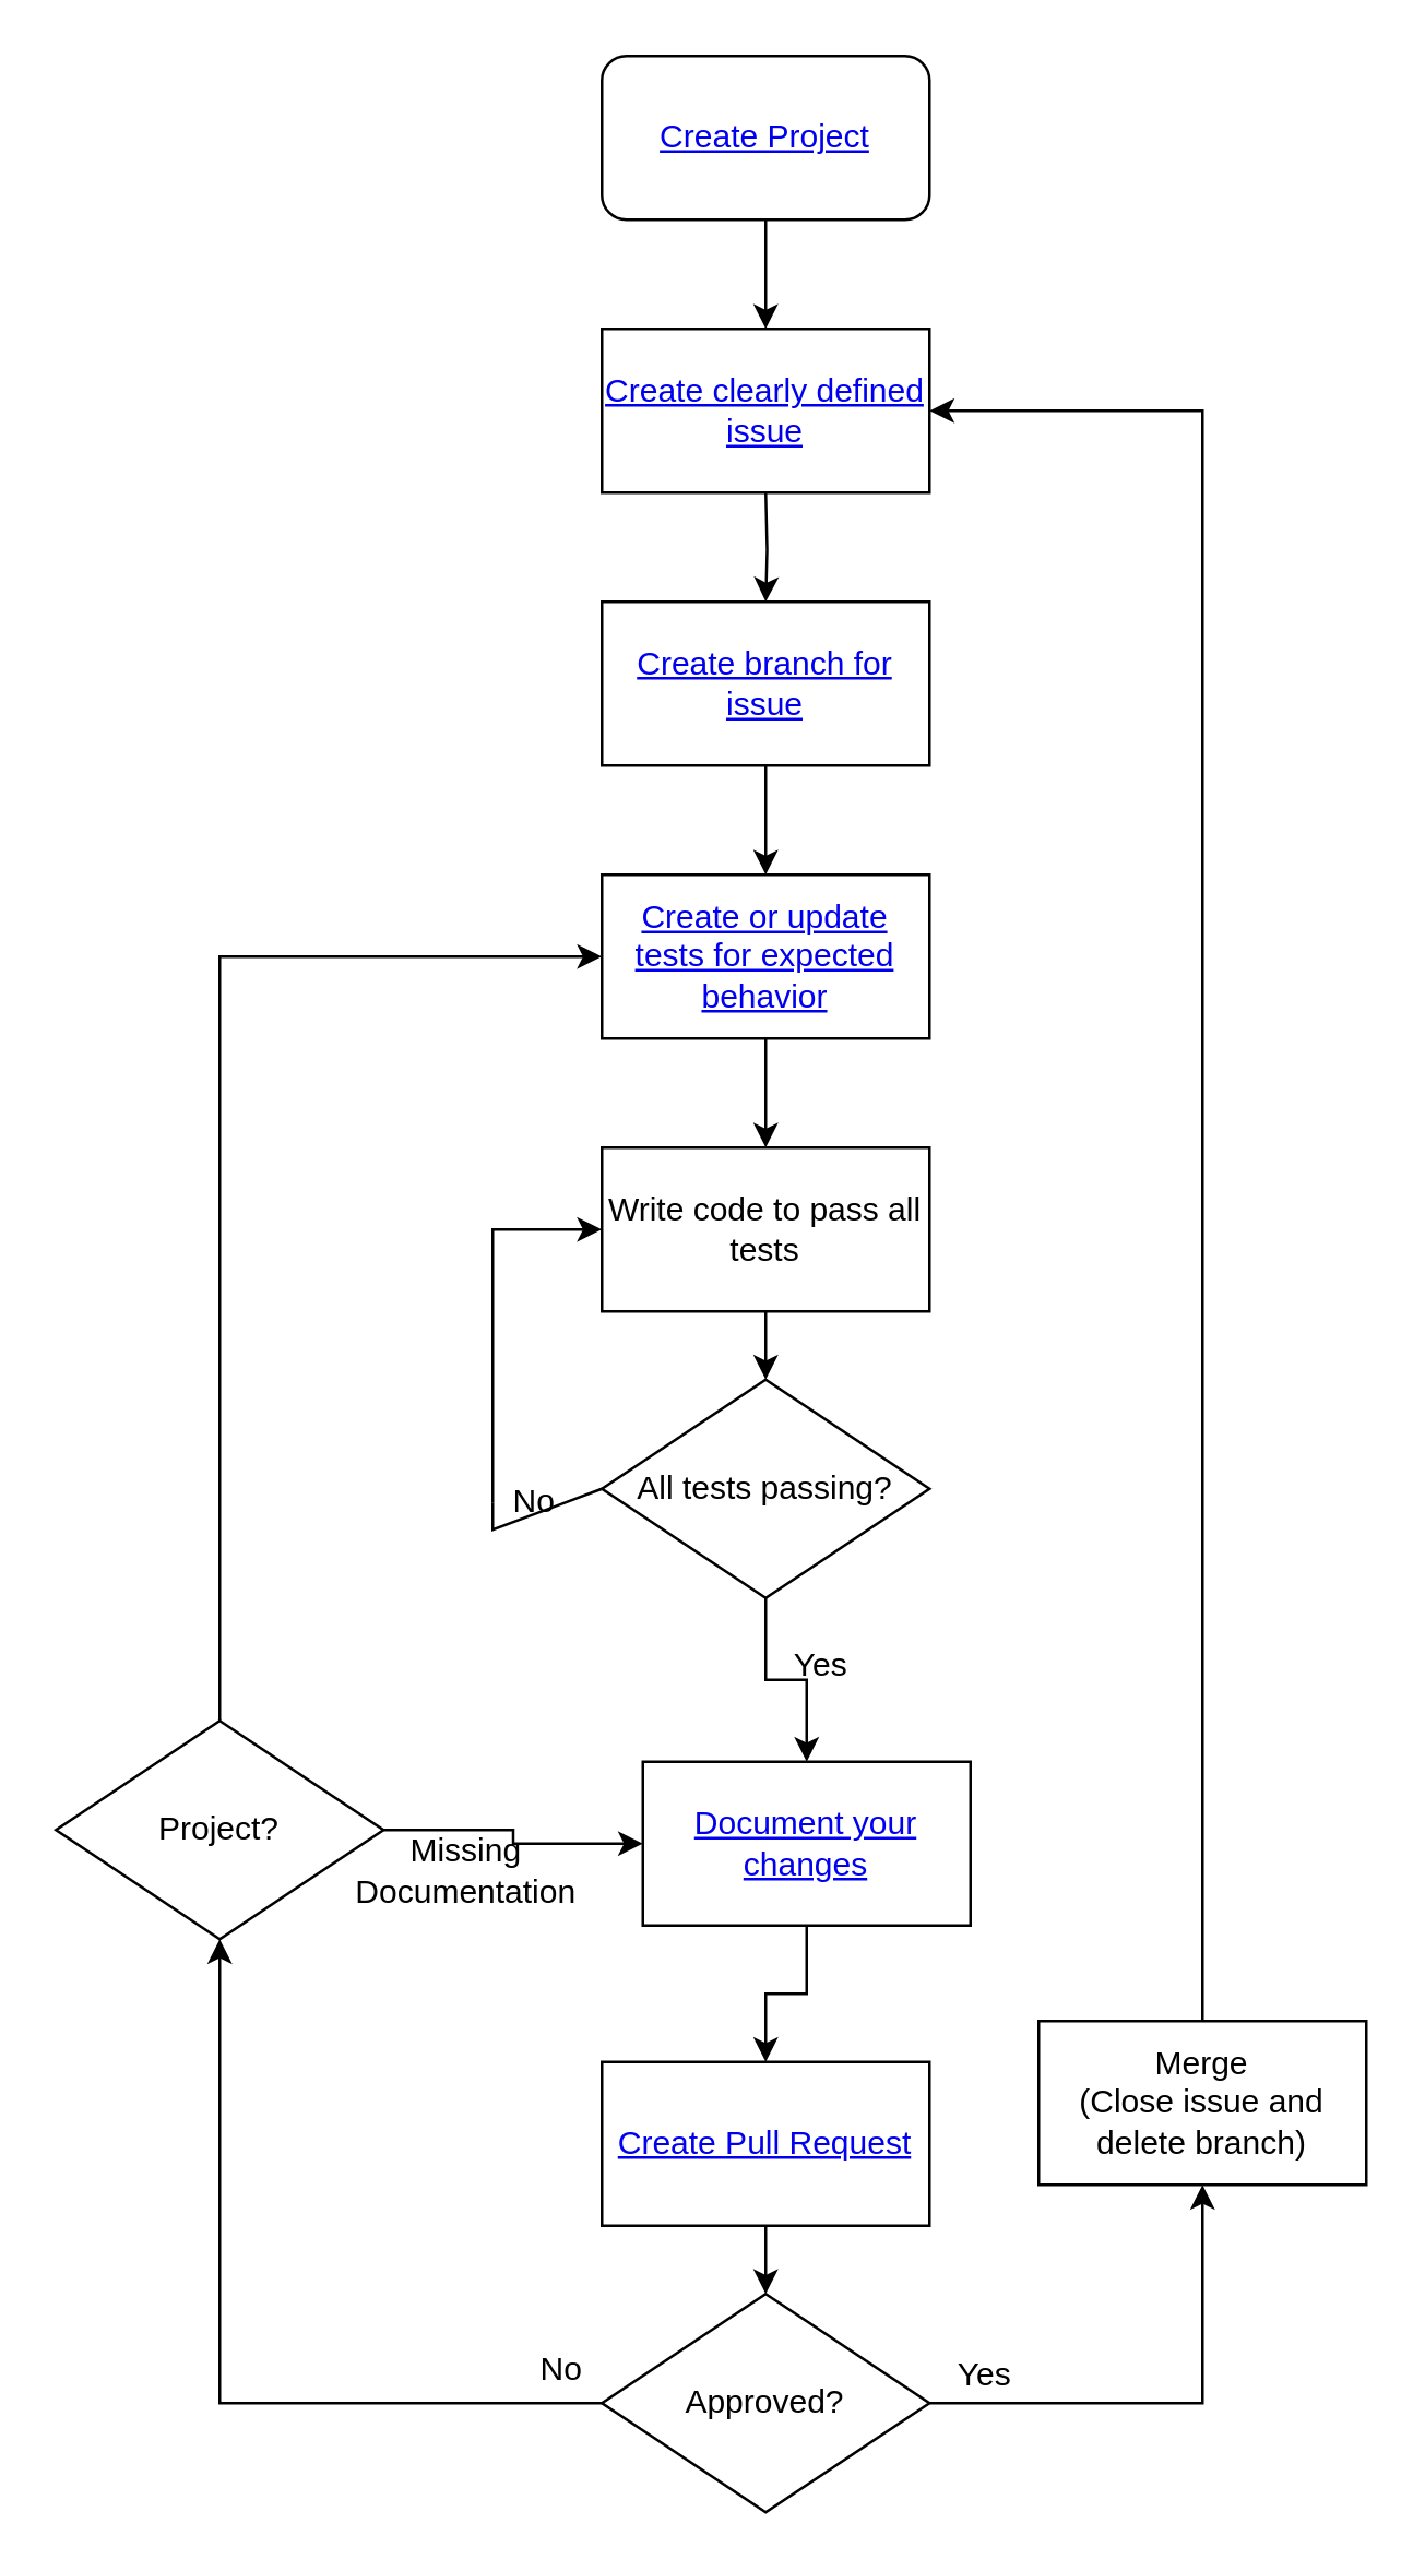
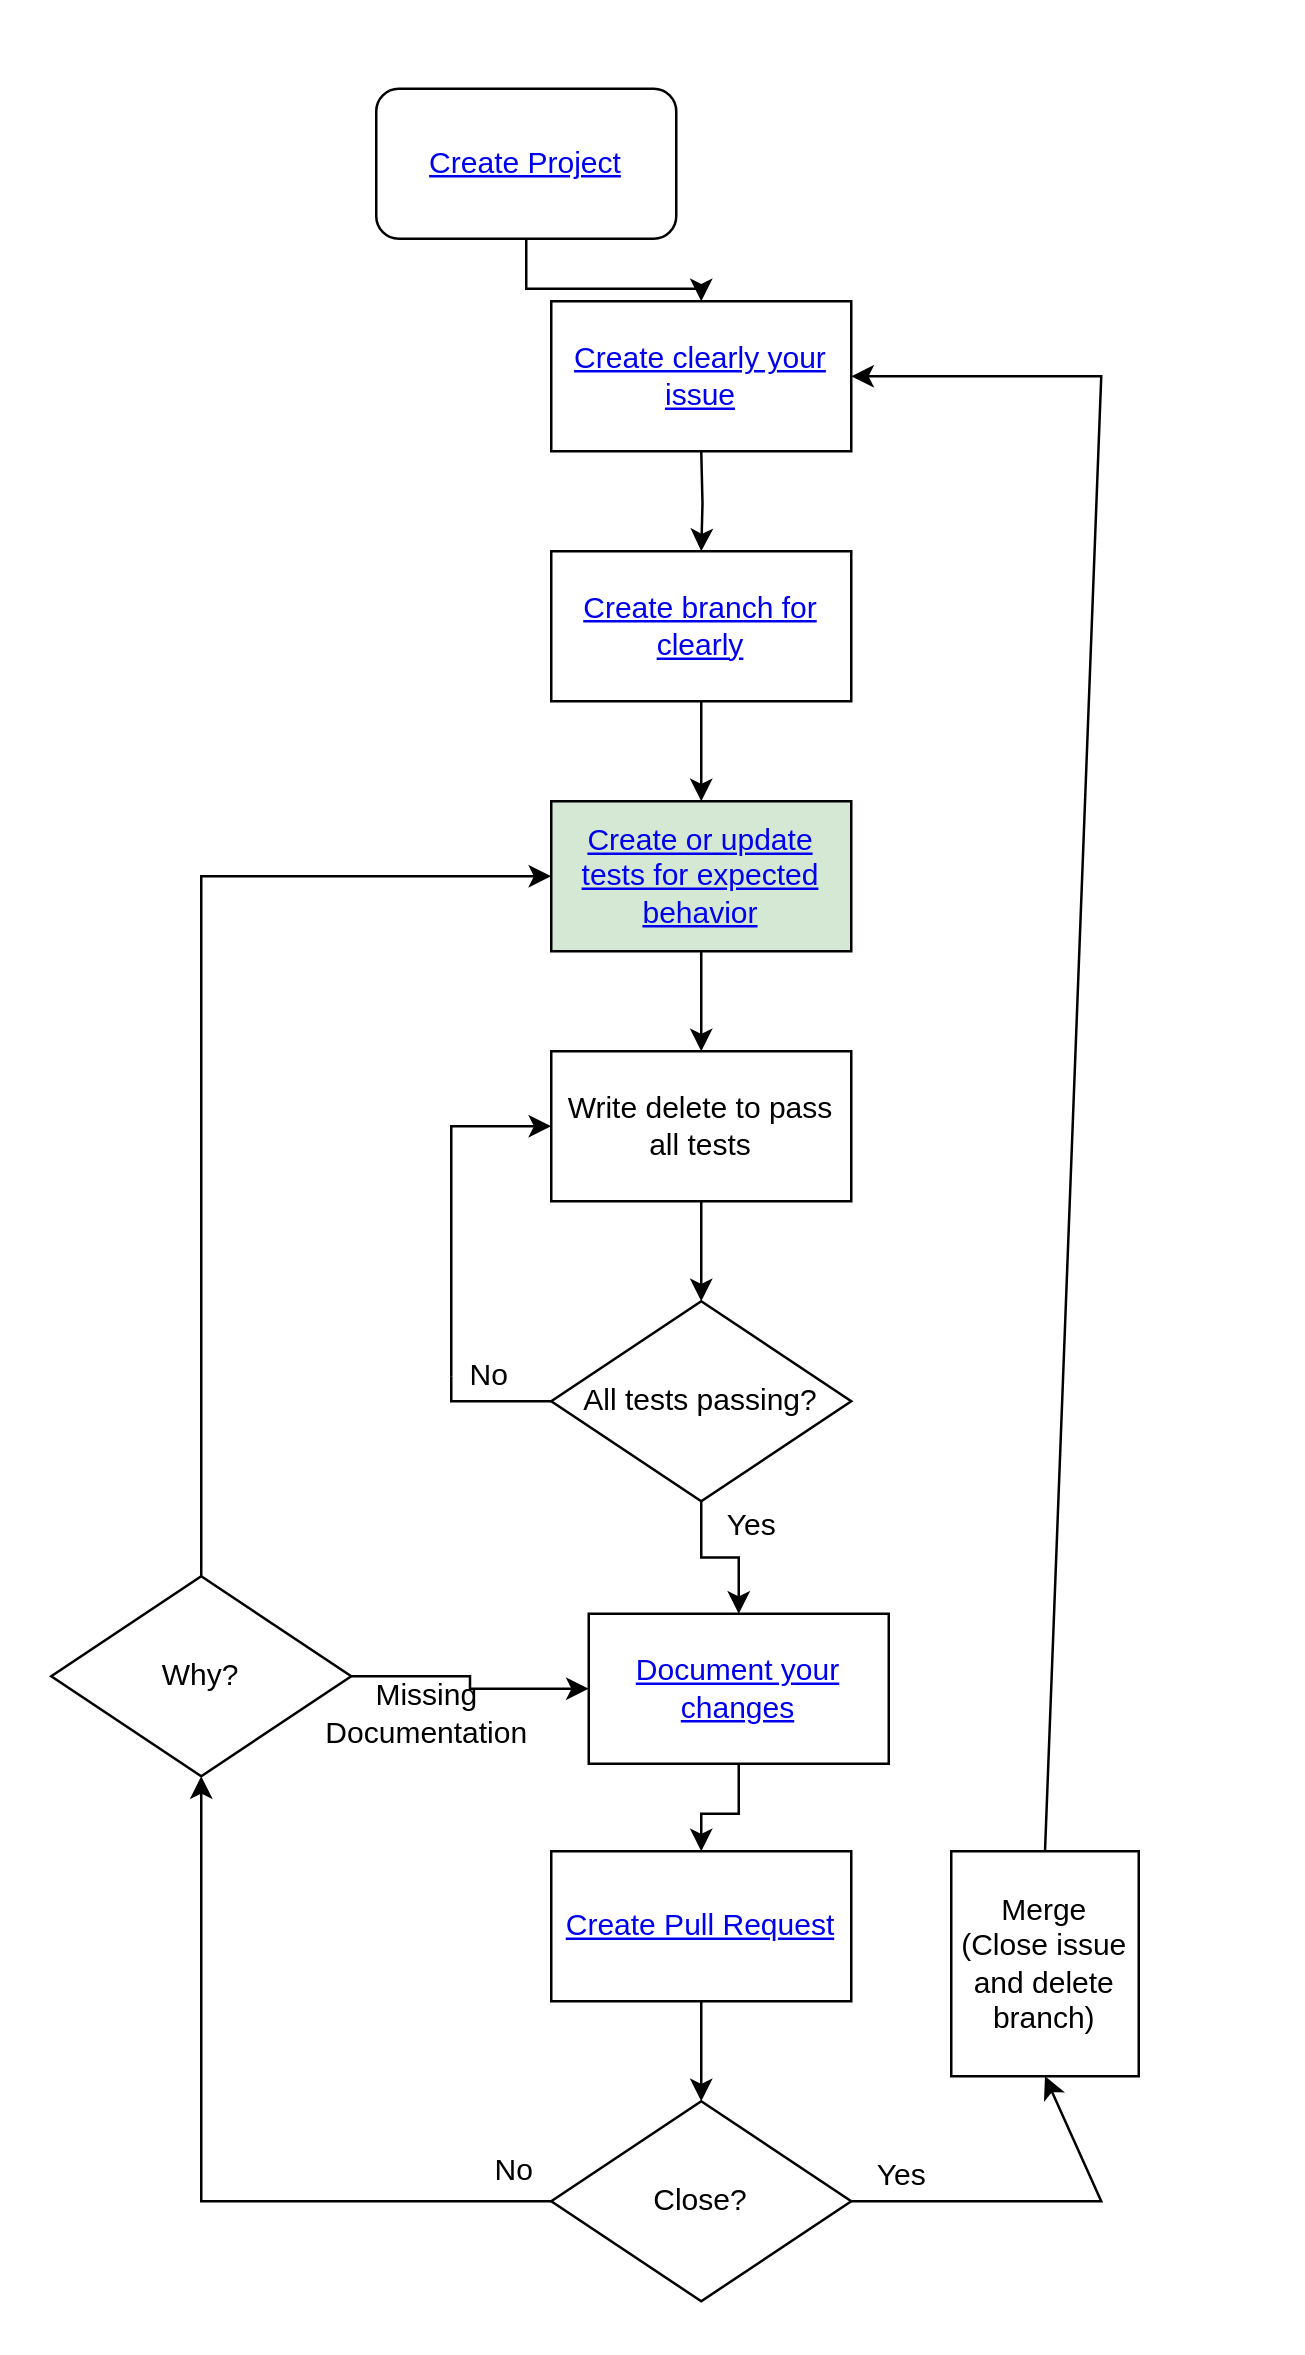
  <mxCell id="0" />
  <mxCell id="1" parent="0" />
  <mxCell id="2" value="" style="edgeStyle=orthogonalEdgeStyle;rounded=0;orthogonalLoop=1;jettySize=auto;html=1;" edge="1" parent="1" target="4"><mxGeometry relative="1" as="geometry"><mxPoint x="280" y="180" as="sourcePoint" /></mxGeometry></mxCell>
  <mxCell id="3" value="" style="edgeStyle=orthogonalEdgeStyle;rounded=0;orthogonalLoop=1;jettySize=auto;html=1;" edge="1" parent="1" source="4" target="6"><mxGeometry relative="1" as="geometry" /></mxCell>
- <mxCell id="4" value="&lt;a href=&quot;#version-control&quot;&gt;Create branch for issue&lt;/a&gt;" style="rounded=0;whiteSpace=wrap;html=1;" vertex="1" parent="1"><mxGeometry x="220" y="220" width="120" height="60" as="geometry" /></mxCell>
+ <mxCell id="4" value="&lt;a href=&quot;#version-control&quot;&gt;Create branch for clearly&lt;/a&gt;" style="rounded=0;whiteSpace=wrap;html=1;" vertex="1" parent="1"><mxGeometry x="220" y="220" width="120" height="60" as="geometry" /></mxCell>
  <mxCell id="5" value="" style="edgeStyle=orthogonalEdgeStyle;rounded=0;orthogonalLoop=1;jettySize=auto;html=1;" edge="1" parent="1" source="6"><mxGeometry relative="1" as="geometry"><mxPoint x="280" y="420" as="targetPoint" /></mxGeometry></mxCell>
- <mxCell id="6" value="&lt;a href=&quot;#testing&quot;&gt;Create or update tests for expected behavior&lt;/a&gt;" style="rounded=0;whiteSpace=wrap;html=1;" vertex="1" parent="1"><mxGeometry x="220" y="320" width="120" height="60" as="geometry" /></mxCell>
+ <mxCell id="6" value="&lt;a href=&quot;#testing&quot;&gt;Create or update tests for expected behavior&lt;/a&gt;" style="rounded=0;whiteSpace=wrap;html=1;fillColor=#d5e8d4;" vertex="1" parent="1"><mxGeometry x="220" y="320" width="120" height="60" as="geometry" /></mxCell>
  <mxCell id="7" value="" style="edgeStyle=orthogonalEdgeStyle;rounded=0;orthogonalLoop=1;jettySize=auto;html=1;" edge="1" parent="1" source="8" target="10"><mxGeometry relative="1" as="geometry" /></mxCell>
- <mxCell id="8" value="&lt;div&gt;&lt;a href=&quot;#version-control&quot;&gt;Create Pull Request&lt;/a&gt;&lt;/div&gt;" style="whiteSpace=wrap;html=1;" vertex="1" parent="1"><mxGeometry x="220" y="755" width="120" height="60" as="geometry" /></mxCell>
+ <mxCell id="8" value="&lt;div&gt;&lt;a href=&quot;#version-control&quot;&gt;Create Pull Request&lt;/a&gt;&lt;/div&gt;" style="whiteSpace=wrap;html=1;" vertex="1" parent="1"><mxGeometry x="220" y="740" width="120" height="60" as="geometry" /></mxCell>
  <mxCell id="9" style="edgeStyle=orthogonalEdgeStyle;rounded=0;orthogonalLoop=1;jettySize=auto;html=1;entryX=0.5;entryY=1;entryDx=0;entryDy=0;" edge="1" parent="1" source="10" target="25"><mxGeometry relative="1" as="geometry" /></mxCell>
- <mxCell id="10" value="&lt;div&gt;Approved?&lt;/div&gt;" style="rhombus;whiteSpace=wrap;html=1;" vertex="1" parent="1"><mxGeometry x="220" y="840" width="120" height="80" as="geometry" /></mxCell>
- <mxCell id="11" value="Merge&lt;br&gt;(Close issue and delete branch)" style="rounded=0;whiteSpace=wrap;html=1;" vertex="1" parent="1"><mxGeometry x="380" y="740" width="120" height="60" as="geometry" /></mxCell>
+ <mxCell id="10" value="&lt;div&gt;Close?&lt;/div&gt;" style="rhombus;whiteSpace=wrap;html=1;" vertex="1" parent="1"><mxGeometry x="220" y="840" width="120" height="80" as="geometry" /></mxCell>
+ <mxCell id="11" value="Merge&lt;br&gt;(Close issue and delete branch)" style="rounded=0;whiteSpace=wrap;html=1;" vertex="1" parent="1"><mxGeometry x="380" y="740" width="75" height="90" as="geometry" /></mxCell>
  <mxCell id="12" value="" style="edgeStyle=orthogonalEdgeStyle;rounded=0;orthogonalLoop=1;jettySize=auto;html=1;" edge="1" parent="1" source="13" target="15"><mxGeometry relative="1" as="geometry" /></mxCell>
- <mxCell id="13" value="Write code to pass all tests" style="rounded=0;whiteSpace=wrap;html=1;" vertex="1" parent="1"><mxGeometry x="220" y="420" width="120" height="60" as="geometry" /></mxCell>
+ <mxCell id="13" value="Write delete to pass all tests" style="rounded=0;whiteSpace=wrap;html=1;" vertex="1" parent="1"><mxGeometry x="220" y="420" width="120" height="60" as="geometry" /></mxCell>
  <mxCell id="14" value="" style="edgeStyle=orthogonalEdgeStyle;rounded=0;orthogonalLoop=1;jettySize=auto;html=1;" edge="1" parent="1" source="15" target="20"><mxGeometry relative="1" as="geometry" /></mxCell>
- <mxCell id="15" value="All tests passing?" style="rhombus;whiteSpace=wrap;html=1;" vertex="1" parent="1"><mxGeometry x="220" y="505" width="120" height="80" as="geometry" /></mxCell>
+ <mxCell id="15" value="All tests passing?" style="rhombus;whiteSpace=wrap;html=1;" vertex="1" parent="1"><mxGeometry x="220" y="520" width="120" height="80" as="geometry" /></mxCell>
  <mxCell id="16" value="" style="endArrow=classic;html=1;rounded=0;exitX=0;exitY=0.5;exitDx=0;exitDy=0;entryX=0;entryY=0.5;entryDx=0;entryDy=0;startArrow=none;" edge="1" parent="1" source="17" target="13"><mxGeometry width="50" height="50" relative="1" as="geometry"><mxPoint x="210" y="610" as="sourcePoint" /><mxPoint x="260" y="560" as="targetPoint" /><Array as="points"><mxPoint x="180" y="490" /><mxPoint x="180" y="450" /></Array></mxGeometry></mxCell>
  <mxCell id="17" value="&lt;div&gt;No&lt;/div&gt;" style="text;html=1;align=center;verticalAlign=middle;resizable=0;points=[];autosize=1;strokeColor=none;fillColor=none;" vertex="1" parent="1"><mxGeometry x="180" y="540" width="30" height="20" as="geometry" /></mxCell>
  <mxCell id="18" value="" style="endArrow=none;html=1;rounded=0;exitX=0;exitY=0.5;exitDx=0;exitDy=0;entryX=0;entryY=0.5;entryDx=0;entryDy=0;" edge="1" parent="1" source="15" target="17"><mxGeometry width="50" height="50" relative="1" as="geometry"><mxPoint x="220" y="560" as="sourcePoint" /><mxPoint x="220" y="450" as="targetPoint" /><Array as="points"><mxPoint x="180" y="560" /></Array></mxGeometry></mxCell>
  <mxCell id="19" value="" style="edgeStyle=orthogonalEdgeStyle;rounded=0;orthogonalLoop=1;jettySize=auto;html=1;" edge="1" parent="1" source="20" target="8"><mxGeometry relative="1" as="geometry" /></mxCell>
  <mxCell id="20" value="&lt;a href=&quot;#documentation&quot;&gt;Document your changes&lt;/a&gt;" style="rounded=0;whiteSpace=wrap;html=1;fontStyle=0" vertex="1" parent="1"><mxGeometry x="235" y="645" width="120" height="60" as="geometry" /></mxCell>
  <mxCell id="21" value="&lt;div&gt;Yes&lt;/div&gt;" style="text;html=1;align=center;verticalAlign=middle;resizable=0;points=[];autosize=1;strokeColor=none;fillColor=none;" vertex="1" parent="1"><mxGeometry x="340" y="860" width="40" height="20" as="geometry" /></mxCell>
  <mxCell id="22" value="" style="endArrow=classic;html=1;rounded=0;exitX=1;exitY=0.5;exitDx=0;exitDy=0;entryX=0.5;entryY=1;entryDx=0;entryDy=0;" edge="1" parent="1" source="10" target="11"><mxGeometry width="50" height="50" relative="1" as="geometry"><mxPoint x="390" y="960" as="sourcePoint" /><mxPoint x="440" y="910" as="targetPoint" /><Array as="points"><mxPoint x="440" y="880" /></Array></mxGeometry></mxCell>
  <mxCell id="23" value="" style="endArrow=classic;html=1;rounded=0;exitX=0.5;exitY=0;exitDx=0;exitDy=0;entryX=1;entryY=0.5;entryDx=0;entryDy=0;" edge="1" parent="1" source="11" target="28"><mxGeometry width="50" height="50" relative="1" as="geometry"><mxPoint x="530" y="630" as="sourcePoint" /><mxPoint x="340" y="50" as="targetPoint" /><Array as="points"><mxPoint x="440" y="150" /></Array></mxGeometry></mxCell>
  <mxCell id="24" value="" style="edgeStyle=orthogonalEdgeStyle;rounded=0;orthogonalLoop=1;jettySize=auto;html=1;" edge="1" parent="1" source="25" target="20"><mxGeometry relative="1" as="geometry" /></mxCell>
- <mxCell id="25" value="Project?" style="rhombus;whiteSpace=wrap;html=1;" vertex="1" parent="1"><mxGeometry x="20" y="630" width="120" height="80" as="geometry" /></mxCell>
+ <mxCell id="25" value="Why?" style="rhombus;whiteSpace=wrap;html=1;" vertex="1" parent="1"><mxGeometry x="20" y="630" width="120" height="80" as="geometry" /></mxCell>
  <mxCell id="26" value="&lt;div&gt;Missing&lt;br&gt;Documentation&lt;br&gt;&lt;/div&gt;" style="text;html=1;align=center;verticalAlign=middle;resizable=0;points=[];autosize=1;strokeColor=none;fillColor=none;" vertex="1" parent="1"><mxGeometry x="120" y="670" width="100" height="30" as="geometry" /></mxCell>
  <mxCell id="27" value="No" style="text;html=1;align=center;verticalAlign=middle;resizable=0;points=[];autosize=1;strokeColor=none;fillColor=none;" vertex="1" parent="1"><mxGeometry x="190" y="858" width="30" height="20" as="geometry" /></mxCell>
- <mxCell id="28" value="&lt;a href=&quot;#problem-definition&quot;&gt;Create clearly defined issue&lt;/a&gt;" style="rounded=0;whiteSpace=wrap;html=1;" vertex="1" parent="1"><mxGeometry x="220" y="120" width="120" height="60" as="geometry" /></mxCell>
+ <mxCell id="28" value="&lt;a href=&quot;#problem-definition&quot;&gt;Create clearly your issue&lt;/a&gt;" style="rounded=0;whiteSpace=wrap;html=1;" vertex="1" parent="1"><mxGeometry x="220" y="120" width="120" height="60" as="geometry" /></mxCell>
  <mxCell id="29" value="Yes" style="text;html=1;align=center;verticalAlign=middle;resizable=0;points=[];autosize=1;strokeColor=none;fillColor=none;" vertex="1" parent="1"><mxGeometry x="280" y="600" width="40" height="20" as="geometry" /></mxCell>
  <mxCell id="30" value="" style="endArrow=classic;html=1;rounded=0;entryX=0;entryY=0.5;entryDx=0;entryDy=0;exitX=0.5;exitY=0;exitDx=0;exitDy=0;" edge="1" parent="1" source="25" target="6"><mxGeometry width="50" height="50" relative="1" as="geometry"><mxPoint x="75" y="630" as="sourcePoint" /><mxPoint x="215" y="350" as="targetPoint" /><Array as="points"><mxPoint x="80" y="350" /></Array></mxGeometry></mxCell>
  <mxCell id="31" value="" style="edgeStyle=orthogonalEdgeStyle;rounded=0;orthogonalLoop=1;jettySize=auto;html=1;startArrow=none;" edge="1" parent="1" source="32" target="28"><mxGeometry relative="1" as="geometry"><mxPoint x="280" as="sourcePoint" y="-20" /></mxGeometry></mxCell>
- <mxCell id="32" value="&lt;a href=&quot;#create-project&quot;&gt;Create Project&lt;/a&gt;" style="rounded=1;whiteSpace=wrap;html=1;" vertex="1" parent="1"><mxGeometry x="220" y="20" width="120" height="60" as="geometry" /></mxCell>
+ <mxCell id="32" value="&lt;a href=&quot;#create-project&quot;&gt;Create Project&lt;/a&gt;" style="rounded=1;whiteSpace=wrap;html=1;" vertex="1" parent="1"><mxGeometry x="150" y="35" width="120" height="60" as="geometry" /></mxCell>
